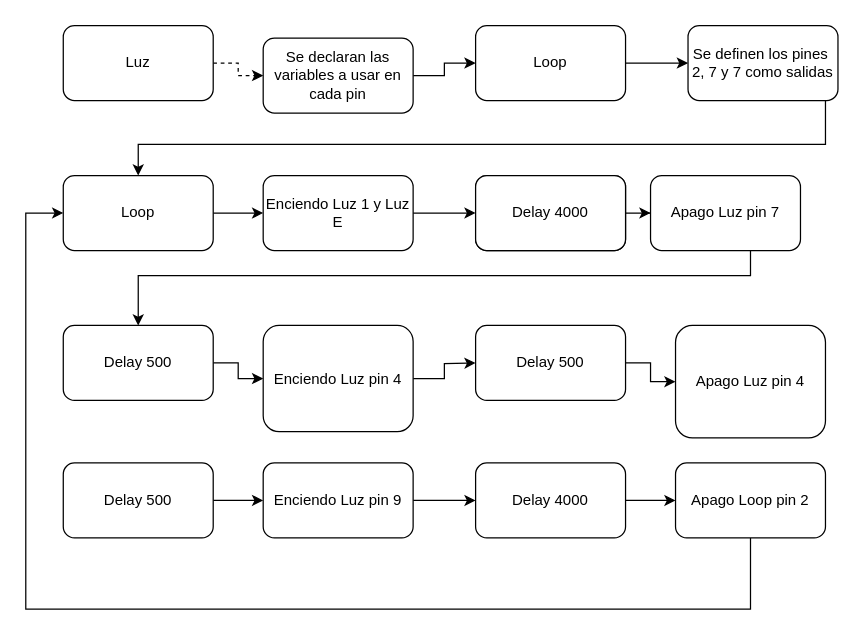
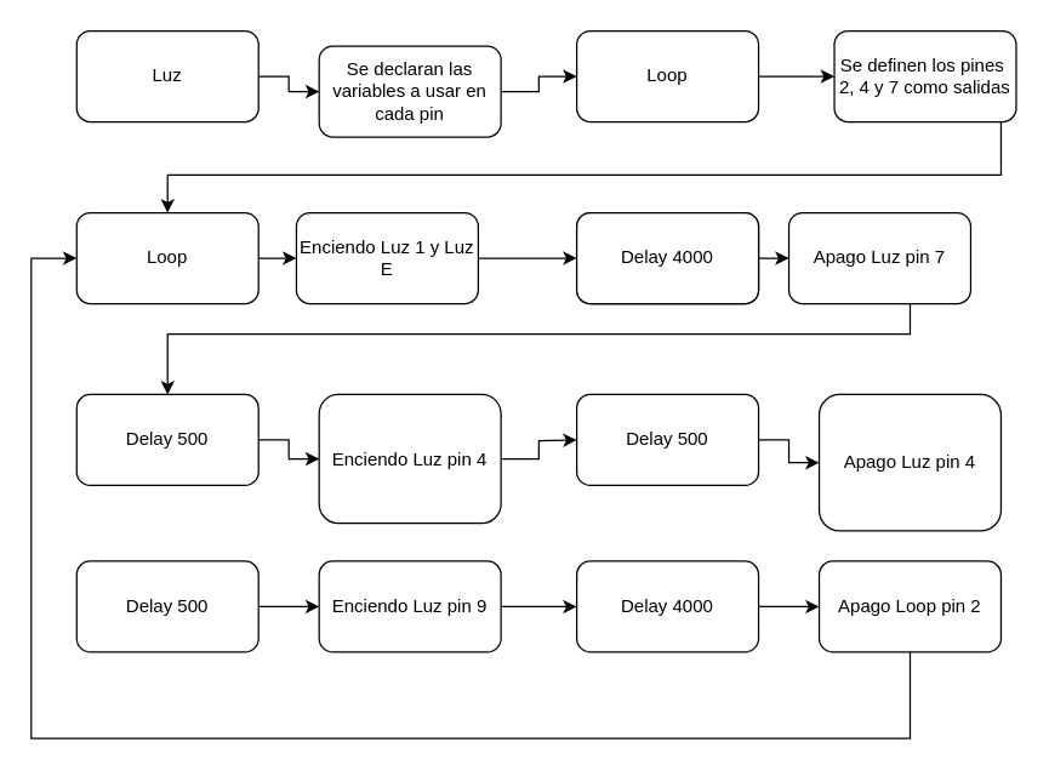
  <mxCell id="0" />
  <mxCell id="1" parent="0" />
- <mxCell id="2" style="edgeStyle=orthogonalEdgeStyle;rounded=0;orthogonalLoop=1;jettySize=auto;html=1;entryX=0;entryY=0.5;entryDx=0;entryDy=0;dashed=1;" parent="1" source="3" target="11" edge="1"><mxGeometry relative="1" as="geometry" /></mxCell>
+ <mxCell id="2" style="edgeStyle=orthogonalEdgeStyle;rounded=0;orthogonalLoop=1;jettySize=auto;html=1;entryX=0;entryY=0.5;entryDx=0;entryDy=0;" parent="1" source="3" target="11" edge="1"><mxGeometry relative="1" as="geometry" /></mxCell>
  <mxCell id="3" value="Luz" style="rounded=1;whiteSpace=wrap;html=1;" parent="1" vertex="1"><mxGeometry x="50" y="20" width="120" height="60" as="geometry" /></mxCell>
  <mxCell id="4" style="edgeStyle=orthogonalEdgeStyle;rounded=0;orthogonalLoop=1;jettySize=auto;html=1;entryX=0.5;entryY=0;entryDx=0;entryDy=0;" parent="1" source="5" target="9" edge="1"><mxGeometry relative="1" as="geometry"><mxPoint x="610" y="150" as="targetPoint" /><Array as="points"><mxPoint x="660" y="115" /><mxPoint x="110" y="115" /></Array></mxGeometry></mxCell>
- <mxCell id="5" value="Se definen los pines&amp;nbsp; 2, 7 y 7 como salidas" style="rounded=1;whiteSpace=wrap;html=1;" parent="1" vertex="1"><mxGeometry x="550" y="20" width="120" height="60" as="geometry" /></mxCell>
+ <mxCell id="5" value="Se definen los pines&amp;nbsp; 2, 4 y 7 como salidas" style="rounded=1;whiteSpace=wrap;html=1;" parent="1" vertex="1"><mxGeometry x="550" y="20" width="120" height="60" as="geometry" /></mxCell>
  <mxCell id="6" style="edgeStyle=orthogonalEdgeStyle;rounded=0;orthogonalLoop=1;jettySize=auto;html=1;" parent="1" source="7" target="5" edge="1"><mxGeometry relative="1" as="geometry" /></mxCell>
  <mxCell id="7" value="Loop" style="rounded=1;whiteSpace=wrap;html=1;" parent="1" vertex="1"><mxGeometry x="380" y="20" width="120" height="60" as="geometry" /></mxCell>
  <mxCell id="8" style="edgeStyle=orthogonalEdgeStyle;rounded=0;orthogonalLoop=1;jettySize=auto;html=1;entryX=0;entryY=0.5;entryDx=0;entryDy=0;" parent="1" source="9" target="15" edge="1"><mxGeometry relative="1" as="geometry" /></mxCell>
  <mxCell id="9" value="Loop" style="rounded=1;whiteSpace=wrap;html=1;" parent="1" vertex="1"><mxGeometry x="50" y="140" width="120" height="60" as="geometry" /></mxCell>
  <mxCell id="10" style="edgeStyle=orthogonalEdgeStyle;rounded=0;orthogonalLoop=1;jettySize=auto;html=1;entryX=0;entryY=0.5;entryDx=0;entryDy=0;" parent="1" source="11" target="7" edge="1"><mxGeometry relative="1" as="geometry" /></mxCell>
  <mxCell id="11" value="Se declaran las variables a usar en cada pin" style="rounded=1;whiteSpace=wrap;html=1;" parent="1" vertex="1"><mxGeometry x="210" y="30" width="120" height="60" as="geometry" /></mxCell>
  <mxCell id="12" style="edgeStyle=orthogonalEdgeStyle;rounded=0;orthogonalLoop=1;jettySize=auto;html=1;" parent="1" source="13" edge="1"><mxGeometry relative="1" as="geometry"><mxPoint x="110" y="260" as="targetPoint" /><Array as="points"><mxPoint x="600" y="220" /><mxPoint x="110" y="220" /><mxPoint x="110" y="240" /></Array></mxGeometry></mxCell>
  <mxCell id="13" value="Apago Luz pin 7" style="rounded=1;whiteSpace=wrap;html=1;" parent="1" vertex="1"><mxGeometry x="520" y="140" width="120" height="60" as="geometry" /></mxCell>
  <mxCell id="14" style="edgeStyle=orthogonalEdgeStyle;rounded=0;orthogonalLoop=1;jettySize=auto;html=1;entryX=0;entryY=0.5;entryDx=0;entryDy=0;" parent="1" source="15" target="17" edge="1"><mxGeometry relative="1" as="geometry" /></mxCell>
- <mxCell id="15" value="Enciendo Luz 1 y Luz E" style="rounded=1;whiteSpace=wrap;html=1;" parent="1" vertex="1"><mxGeometry x="210" y="140" width="120" height="60" as="geometry" /></mxCell>
+ <mxCell id="15" value="Enciendo Luz 1 y Luz E" style="rounded=1;whiteSpace=wrap;html=1;" parent="1" vertex="1"><mxGeometry x="195" y="140" width="120" height="60" as="geometry" /></mxCell>
  <mxCell id="16" style="edgeStyle=orthogonalEdgeStyle;rounded=0;orthogonalLoop=1;jettySize=auto;html=1;entryX=0;entryY=0.5;entryDx=0;entryDy=0;" parent="1" source="17" target="13" edge="1"><mxGeometry relative="1" as="geometry" /></mxCell>
  <mxCell id="17" value="Delay 500" style="rounded=1;whiteSpace=wrap;html=1;" parent="1" vertex="1"><mxGeometry x="380" y="140" width="120" height="60" as="geometry" /></mxCell>
  <mxCell id="18" value="Delay 4000" style="rounded=1;whiteSpace=wrap;html=1;" parent="1" vertex="1"><mxGeometry x="380" y="140" width="120" height="60" as="geometry" /></mxCell>
  <mxCell id="19" style="edgeStyle=orthogonalEdgeStyle;rounded=0;orthogonalLoop=1;jettySize=auto;html=1;entryX=0;entryY=0.5;entryDx=0;entryDy=0;" parent="1" source="20" edge="1"><mxGeometry relative="1" as="geometry"><mxPoint x="380" y="290" as="targetPoint" /></mxGeometry></mxCell>
  <mxCell id="20" value="Enciendo Luz pin 4" style="rounded=1;whiteSpace=wrap;html=1;" parent="1" vertex="1"><mxGeometry x="210" y="260" width="120" height="85" as="geometry" /></mxCell>
  <mxCell id="21" style="edgeStyle=orthogonalEdgeStyle;rounded=0;orthogonalLoop=1;jettySize=auto;html=1;entryX=0;entryY=0.5;entryDx=0;entryDy=0;" parent="1" source="22" target="20" edge="1"><mxGeometry relative="1" as="geometry" /></mxCell>
  <mxCell id="22" value="Delay 500" style="rounded=1;whiteSpace=wrap;html=1;" parent="1" vertex="1"><mxGeometry x="50" y="260" width="120" height="60" as="geometry" /></mxCell>
  <mxCell id="23" value="" style="edgeStyle=orthogonalEdgeStyle;rounded=0;orthogonalLoop=1;jettySize=auto;html=1;" edge="1" parent="1" source="24" target="25"><mxGeometry relative="1" as="geometry" /></mxCell>
  <mxCell id="24" value="Delay 500" style="rounded=1;whiteSpace=wrap;html=1;" vertex="1" parent="1"><mxGeometry x="380" y="260" width="120" height="60" as="geometry" /></mxCell>
  <mxCell id="25" value="Apago Luz pin 4" style="rounded=1;whiteSpace=wrap;html=1;" vertex="1" parent="1"><mxGeometry x="540" y="260" width="120" height="90" as="geometry" /></mxCell>
  <mxCell id="26" value="" style="edgeStyle=orthogonalEdgeStyle;rounded=0;orthogonalLoop=1;jettySize=auto;html=1;" edge="1" parent="1" source="27" target="29"><mxGeometry relative="1" as="geometry" /></mxCell>
  <mxCell id="27" value="Delay 500" style="rounded=1;whiteSpace=wrap;html=1;" vertex="1" parent="1"><mxGeometry x="50" y="370" width="120" height="60" as="geometry" /></mxCell>
  <mxCell id="28" value="" style="edgeStyle=orthogonalEdgeStyle;rounded=0;orthogonalLoop=1;jettySize=auto;html=1;" edge="1" parent="1" source="29" target="31"><mxGeometry relative="1" as="geometry" /></mxCell>
  <mxCell id="29" value="Enciendo Luz pin 9" style="rounded=1;whiteSpace=wrap;html=1;" vertex="1" parent="1"><mxGeometry x="210" y="370" width="120" height="60" as="geometry" /></mxCell>
  <mxCell id="30" value="" style="edgeStyle=orthogonalEdgeStyle;rounded=0;orthogonalLoop=1;jettySize=auto;html=1;" edge="1" parent="1" source="31" target="33"><mxGeometry relative="1" as="geometry" /></mxCell>
  <mxCell id="31" value="Delay 4000" style="rounded=1;whiteSpace=wrap;html=1;" vertex="1" parent="1"><mxGeometry x="380" y="370" width="120" height="60" as="geometry" /></mxCell>
  <mxCell id="32" style="edgeStyle=orthogonalEdgeStyle;rounded=0;orthogonalLoop=1;jettySize=auto;html=1;entryX=0;entryY=0.5;entryDx=0;entryDy=0;" edge="1" parent="1" source="33" target="9"><mxGeometry relative="1" as="geometry"><mxPoint x="20" y="180" as="targetPoint" /><Array as="points"><mxPoint x="600" y="487" /><mxPoint x="20" y="487" /><mxPoint x="20" y="170" /></Array></mxGeometry></mxCell>
  <mxCell id="33" value="Apago Loop pin 2" style="rounded=1;whiteSpace=wrap;html=1;" vertex="1" parent="1"><mxGeometry x="540" y="370" width="120" height="60" as="geometry" /></mxCell>
